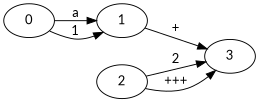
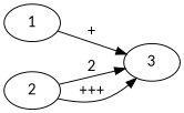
  digraph {
    fontname=Lato
    rankdir=LR
    node [fontname=Lato]
    edge [fontname=Lato]
-   0
    1
    3
    2
-   0 -> 1 [label=a]
-   0 -> 1 [label=1]
    1 -> 3 [label="+"]
    2 -> 3 [label=2]
    2 -> 3 [label="+++"]
  }
